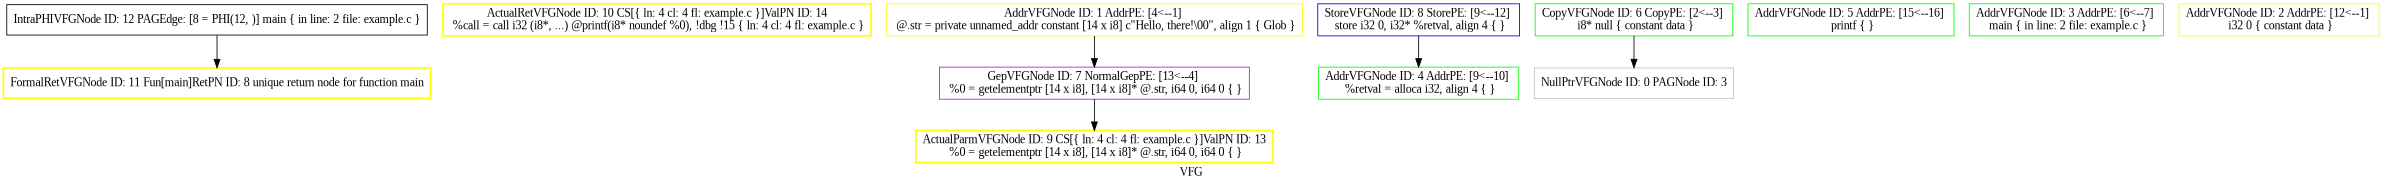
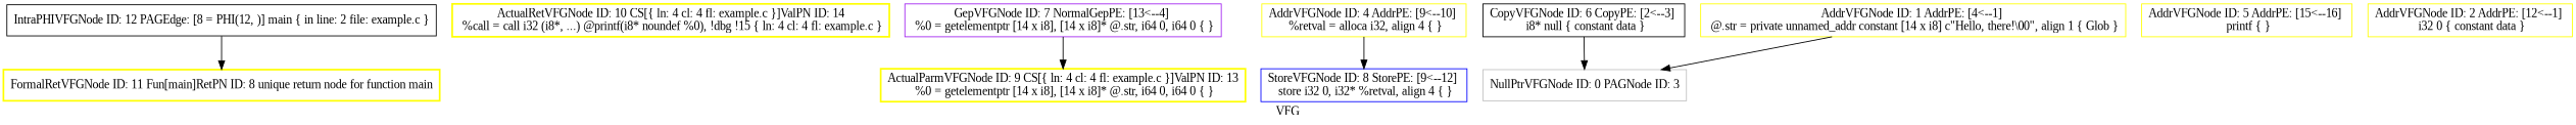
  digraph {
    fontname="Liberation Serif"
    label=VFG
    node [color=yellow fontname="Liberation Serif" shape=record]
    edge [fontname="Liberation Serif" style=solid]
    n1 [color=black label="{IntraPHIVFGNode ID: 12 PAGEdge: [8 = PHI(12, )]    main \{ in line: 2 file: example.c \}}"]
    n2 [label="{FormalRetVFGNode ID: 11 Fun[main]RetPN ID: 8 unique return node for function main}" penwidth=2]
    n3 [label="{ActualRetVFGNode ID: 10 CS[\{ ln: 4  cl: 4  fl: example.c \}]ValPN ID: 14\n   %call = call i32 (i8*, ...) @printf(i8* noundef %0), !dbg !15 \{ ln: 4  cl: 4  fl: example.c \}}" penwidth=2]
    n4 [label="{ActualParmVFGNode ID: 9 CS[\{ ln: 4  cl: 4  fl: example.c \}]ValPN ID: 13\n   %0 = getelementptr [14 x i8], [14 x i8]* @.str, i64 0, i64 0 \{  \}}" penwidth=2]
    n5 [color=blue label="{StoreVFGNode ID: 8 StorePE: [9\<--12]  \n   store i32 0, i32* %retval, align 4 \{  \}}"]
    n6 [color=purple label="{GepVFGNode ID: 7 NormalGepPE: [13\<--4]  \n   %0 = getelementptr [14 x i8], [14 x i8]* @.str, i64 0, i64 0 \{  \}}"]
-   n7 [color=green label="{CopyVFGNode ID: 6 CopyPE: [2\<--3]  \n i8* null \{ constant data \}}"]
+   n7 [color=black label="{CopyVFGNode ID: 6 CopyPE: [2\<--3]  \n i8* null \{ constant data \}}"]
    n8 [color=grey label="{NullPtrVFGNode ID: 0 PAGNode ID: 3\n}"]
-   n9 [color=green label="{AddrVFGNode ID: 5 AddrPE: [15\<--16]  \n printf \{  \}}"]
-   n10 [color=green label="{AddrVFGNode ID: 4 AddrPE: [9\<--10]  \n   %retval = alloca i32, align 4 \{  \}}"]
-   n11 [color=green label="{AddrVFGNode ID: 3 AddrPE: [6\<--7]  \n main \{ in line: 2 file: example.c \}}"]
+   n9 [label="{AddrVFGNode ID: 5 AddrPE: [15\<--16]  \n printf \{  \}}"]
+   n10 [label="{AddrVFGNode ID: 4 AddrPE: [9\<--10]  \n   %retval = alloca i32, align 4 \{  \}}"]
    n12 [label="{AddrVFGNode ID: 2 AddrPE: [12\<--1]  \n i32 0 \{ constant data \}}"]
    n13 [label="{AddrVFGNode ID: 1 AddrPE: [4\<--1]  \n @.str = private unnamed_addr constant [14 x i8] c\"Hello, there!\\00\", align 1 \{ Glob  \}}"]
    n1 -> n2
    n6 -> n4
    n7 -> n8
-   n5 -> n10
-   n13 -> n6
+   n10 -> n5
+   n13 -> n8
  }
